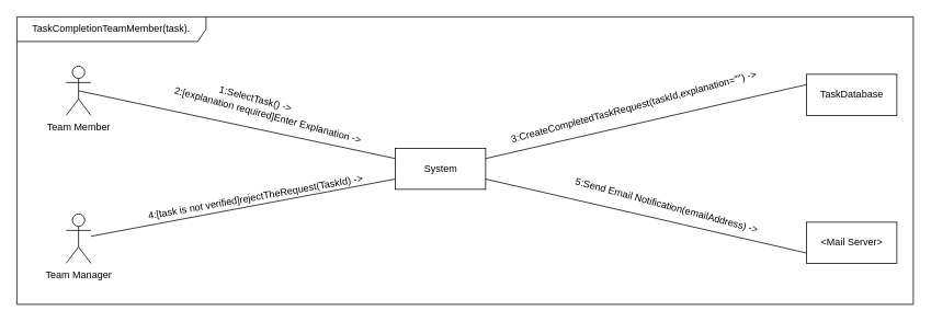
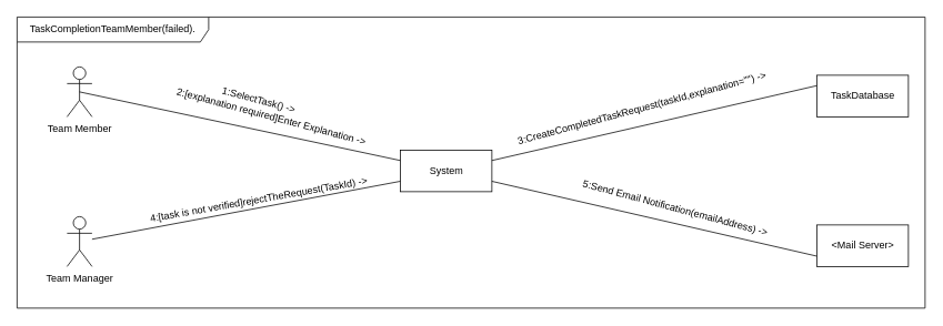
  <mxCell id="0" />
  <mxCell id="1" parent="0" />
  <mxCell id="2" value="Team Member" style="shape=umlActor;verticalLabelPosition=bottom;verticalAlign=top;html=1;outlineConnect=0;" parent="1" vertex="1"><mxGeometry x="80" y="80" width="30" height="60" as="geometry" /></mxCell>
  <mxCell id="3" value="Team Manager&lt;br&gt;" style="shape=umlActor;verticalLabelPosition=bottom;verticalAlign=top;html=1;outlineConnect=0;" parent="1" vertex="1"><mxGeometry x="80" y="260" width="30" height="60" as="geometry" /></mxCell>
  <mxCell id="4" value="System&lt;br&gt;" style="html=1;" parent="1" vertex="1"><mxGeometry x="480" y="180" width="110" height="50" as="geometry" /></mxCell>
  <mxCell id="5" value="&amp;lt;Mail Server&amp;gt;" style="html=1;" parent="1" vertex="1"><mxGeometry x="980" y="270" width="110" height="50" as="geometry" /></mxCell>
  <mxCell id="6" value="TaskDatabase" style="html=1;" parent="1" vertex="1"><mxGeometry x="980" y="90" width="110" height="50" as="geometry" /></mxCell>
  <mxCell id="7" value="" style="endArrow=none;html=1;entryX=0;entryY=0.25;entryDx=0;entryDy=0;exitX=1;exitY=0.25;exitDx=0;exitDy=0;endFill=0;" parent="1" source="4" target="6" edge="1"><mxGeometry width="50" height="50" relative="1" as="geometry"><mxPoint x="560" y="280" as="sourcePoint" /><mxPoint x="610" y="230" as="targetPoint" /></mxGeometry></mxCell>
  <mxCell id="8" value="" style="endArrow=none;html=1;entryX=0;entryY=0.75;entryDx=0;entryDy=0;exitX=1;exitY=0.75;exitDx=0;exitDy=0;endFill=0;" parent="1" source="4" target="5" edge="1"><mxGeometry width="50" height="50" relative="1" as="geometry"><mxPoint x="650" y="270" as="sourcePoint" /><mxPoint x="700" y="220" as="targetPoint" /></mxGeometry></mxCell>
  <mxCell id="9" value="" style="endArrow=none;html=1;entryX=0;entryY=0.25;entryDx=0;entryDy=0;exitX=0.5;exitY=0.5;exitDx=0;exitDy=0;exitPerimeter=0;endFill=0;" parent="1" source="2" target="4" edge="1"><mxGeometry width="50" height="50" relative="1" as="geometry"><mxPoint x="300" y="140" as="sourcePoint" /><mxPoint x="350" y="90" as="targetPoint" /></mxGeometry></mxCell>
  <mxCell id="10" value="" style="endArrow=none;html=1;entryX=0;entryY=0.75;entryDx=0;entryDy=0;endFill=0;" parent="1" source="3" target="4" edge="1"><mxGeometry width="50" height="50" relative="1" as="geometry"><mxPoint x="330" y="310" as="sourcePoint" /><mxPoint x="380" y="260" as="targetPoint" /></mxGeometry></mxCell>
  <mxCell id="11" value="1:SelectTask() -&amp;gt;" style="text;html=1;align=center;verticalAlign=middle;resizable=0;points=[];autosize=1;strokeColor=none;rotation=15;" parent="1" vertex="1"><mxGeometry x="255" y="110" width="110" height="20" as="geometry" /></mxCell>
  <mxCell id="12" value="2:[explanation required]Enter Explanation -&amp;gt;" style="text;html=1;align=center;verticalAlign=middle;resizable=0;points=[];autosize=1;strokeColor=none;rotation=15;" parent="1" vertex="1"><mxGeometry x="200" y="130" width="250" height="20" as="geometry" /></mxCell>
  <mxCell id="13" value="3:CreateCompletedTaskRequest(taskId,explanation=&quot;&quot;) -&amp;gt;" style="text;html=1;align=center;verticalAlign=middle;resizable=0;points=[];autosize=1;strokeColor=none;rotation=-15;" parent="1" vertex="1"><mxGeometry x="610" y="120" width="320" height="20" as="geometry" /></mxCell>
  <mxCell id="14" value="4:[task is not verified]rejectTheRequest(TaskId) -&amp;gt;" style="text;html=1;align=center;verticalAlign=middle;resizable=0;points=[];autosize=1;strokeColor=none;rotation=-10;" parent="1" vertex="1"><mxGeometry x="170" y="230" width="280" height="20" as="geometry" /></mxCell>
  <mxCell id="15" value="5:Send Email Notification(emailAddress) -&amp;gt;" style="text;html=1;align=center;verticalAlign=middle;resizable=0;points=[];autosize=1;strokeColor=none;rotation=15;" parent="1" vertex="1"><mxGeometry x="690" y="240" width="240" height="20" as="geometry" /></mxCell>
- <mxCell id="16" value="TaskCompletionTeamMember(task)." style="shape=umlFrame;whiteSpace=wrap;html=1;width=230;height=30;" vertex="1" parent="1"><mxGeometry x="20" y="20" width="1090" height="350" as="geometry" /></mxCell>
+ <mxCell id="16" value="TaskCompletionTeamMember(failed)." style="shape=umlFrame;whiteSpace=wrap;html=1;width=230;height=30;" vertex="1" parent="1"><mxGeometry x="20" y="20" width="1090" height="350" as="geometry" /></mxCell>
